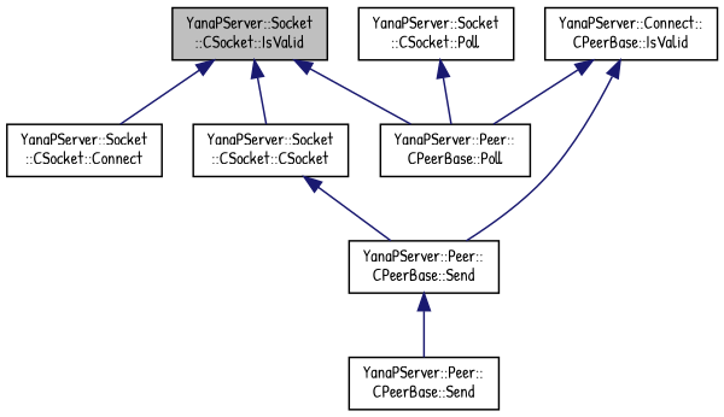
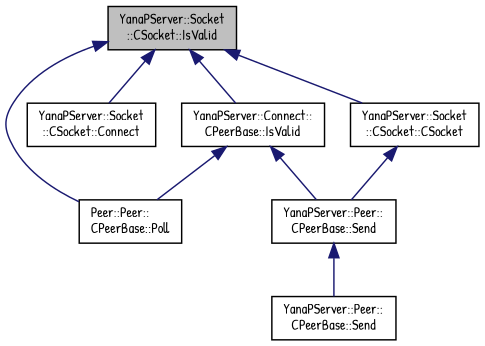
  digraph {
    fontname="Patrick Hand"
    rankdir=TB
    node [color=black fillcolor=white fontname="Patrick Hand" fontsize=10 shape=record style=filled]
    edge [color=midnightblue dir=back fontname="Patrick Hand" fontsize=10 labelfontname=Helvetica labelfontsize=10 style=solid]
    n1 [fillcolor=grey75 fontcolor=black height=0.2 label="YanaPServer::Socket\l::CSocket::IsValid" width=0.4]
    n2 [height=0.2 label="YanaPServer::Connect::\lCPeerBase::IsValid" width=0.4]
    n3 [height=0.2 label="YanaPServer::Socket\l::CSocket::Connect" width=0.4]
    n4 [height=0.2 label="YanaPServer::Socket\l::CSocket::CSocket" width=0.4]
-   n5 [height=0.2 label="YanaPServer::Peer::\lCPeerBase::Poll" width=0.4]
+   n5 [height=0.2 label="Peer::Peer::\lCPeerBase::Poll" width=0.4]
    n6 [height=0.2 label="YanaPServer::Peer::\lCPeerBase::Send" width=0.4]
-   n7 [height=0.2 label="YanaPServer::Socket\l::CSocket::Poll" width=0.4]
    n8 [height=0.2 label="YanaPServer::Peer::\lCPeerBase::Send" width=0.4]
+   n1 -> n2
    n1 -> n3
    n1 -> n4
    n1 -> n5
    n2 -> n5
    n2 -> n6
    n4 -> n6
    n6 -> n8
-   n7 -> n5
  }
